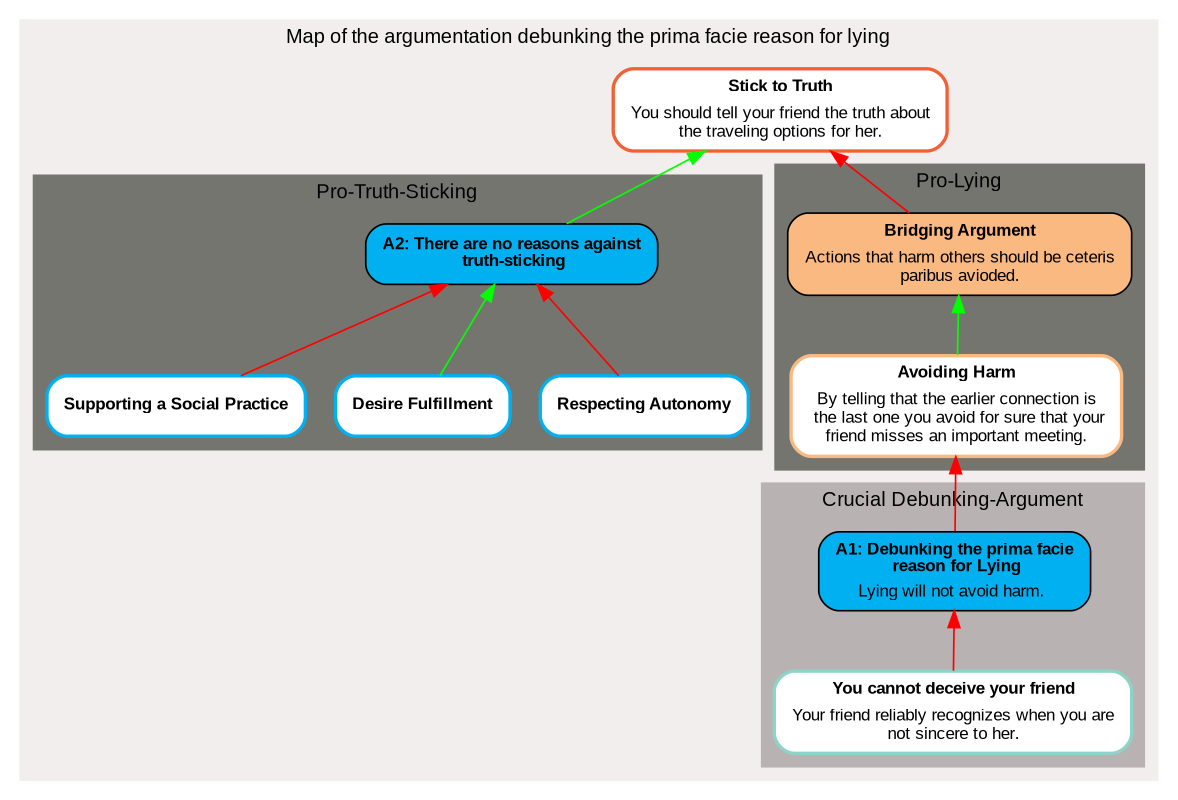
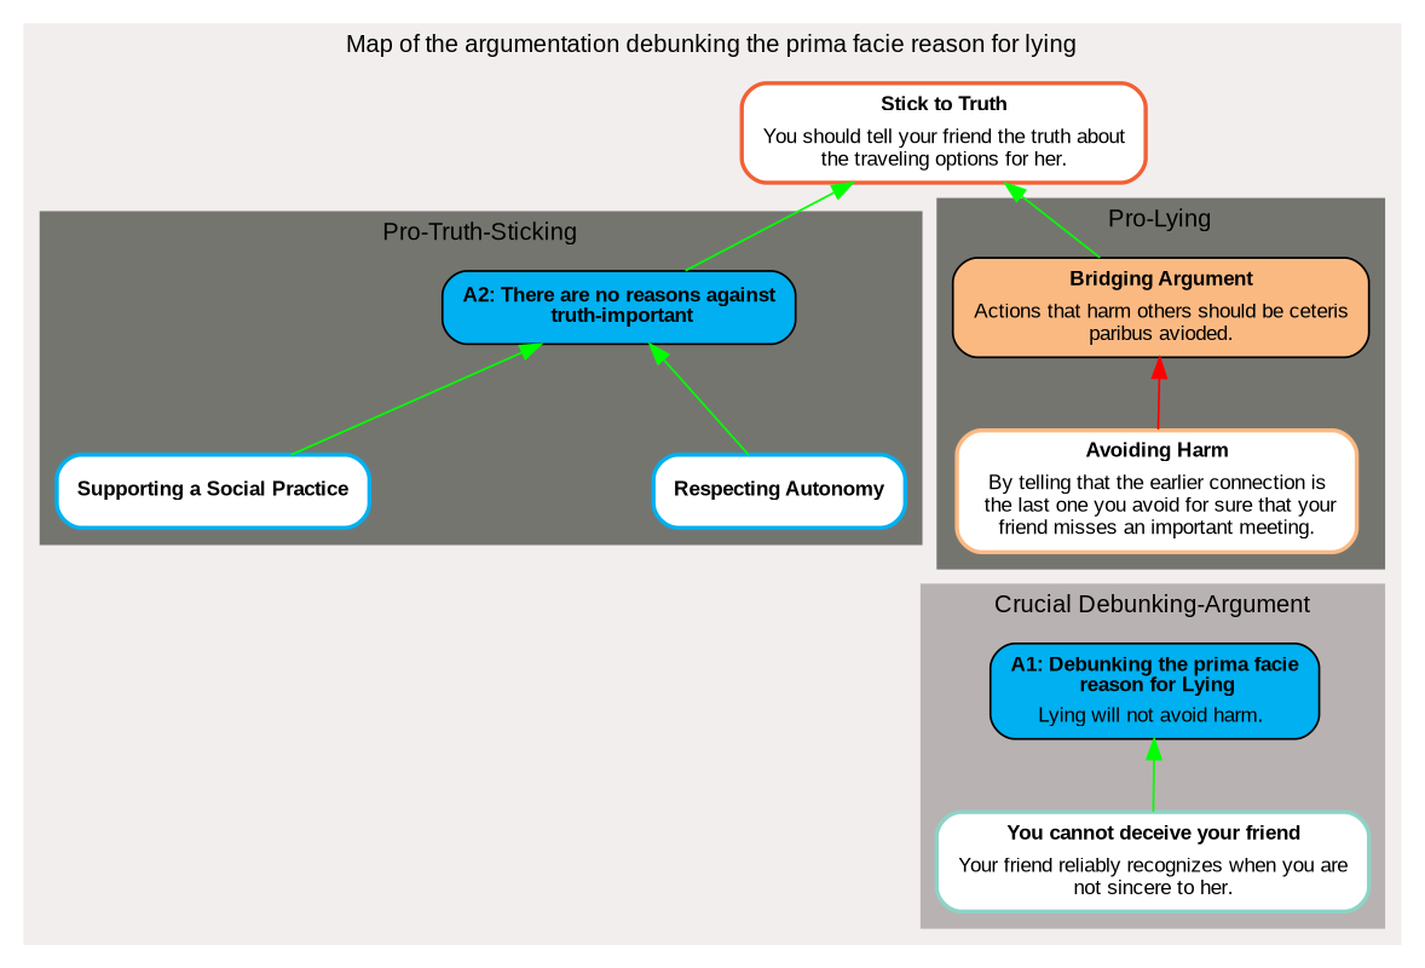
  digraph {
    concentrate=false
    fontname=Ubuntu
    rankdir=BT
    node [fillcolor=white fontcolor="#000000" fontname=Ubuntu labelfontcolor=white margin="0.11,0.055" shape=box style="filled,rounded,bold" type="statement-map-node"]
    edge [arrowsize=1 color="#00ff00" fontname=Ubuntu penwidth=1 type=support]
    n1 [color="#8dd3c7" label=<<TABLE WIDTH="0" ALIGN="CENTER" BORDER="0" CELLSPACING="0"><TR><TD WIDTH="0" ALIGN="TEXT" BALIGN="CENTER"><FONT FACE="arial" POINT-SIZE="10" COLOR="#000000"><B>You&#x20;cannot&#x20;deceive&#x20;your&#x20;friend</B></FONT></TD></TR><TR><TD ALIGN="TEXT" WIDTH="0" BALIGN="CENTER"><FONT FACE="arial" POINT-SIZE="10" COLOR="#000000">Your&#x20;friend&#x20;reliably&#x20;recognizes&#x20;when&#x20;you&#x20;are<BR/>&#x20;not&#x20;sincere&#x20;to&#x20;her.&#x20;</FONT></TD></TR></TABLE>>]
    n2 [fillcolor="#00B0F0" label=<<TABLE WIDTH="0" ALIGN="CENTER" BORDER="0" CELLSPACING="0"><TR><TD WIDTH="0" ALIGN="TEXT" BALIGN="CENTER"><FONT FACE="arial" POINT-SIZE="10" COLOR="#000000"><B>A1&#x3A;&#x20;Debunking&#x20;the&#x20;prima&#x20;facie<BR/>&#x20;reason&#x20;for&#x20;Lying</B></FONT></TD></TR><TR><TD ALIGN="TEXT" WIDTH="0" BALIGN="CENTER"><FONT FACE="arial" POINT-SIZE="10" COLOR="#000000">Lying&#x20;will&#x20;not&#x20;avoid&#x20;harm.&#x20;</FONT></TD></TR></TABLE>> style="filled, rounded" type="argument-map-node" labelfontcolor=""]
    n3 [color="#FBB982" label=<<TABLE WIDTH="0" ALIGN="CENTER" BORDER="0" CELLSPACING="0"><TR><TD WIDTH="0" ALIGN="TEXT" BALIGN="CENTER"><FONT FACE="arial" POINT-SIZE="10" COLOR="#000000"><B>Avoiding&#x20;Harm</B></FONT></TD></TR><TR><TD ALIGN="TEXT" WIDTH="0" BALIGN="CENTER"><FONT FACE="arial" POINT-SIZE="10" COLOR="#000000">By&#x20;telling&#x20;that&#x20;the&#x20;earlier&#x20;connection&#x20;is<BR/>&#x20;the&#x20;last&#x20;one&#x20;you&#x20;avoid&#x20;for&#x20;sure&#x20;that&#x20;your<BR/>&#x20;friend&#x20;misses&#x20;an&#x20;important&#x20;meeting.&#x20;</FONT></TD></TR></TABLE>>]
    n4 [fillcolor="#FBB982" label=<<TABLE WIDTH="0" ALIGN="CENTER" BORDER="0" CELLSPACING="0"><TR><TD WIDTH="0" ALIGN="TEXT" BALIGN="CENTER"><FONT FACE="arial" POINT-SIZE="10" COLOR="#000000"><B>Bridging&#x20;Argument</B></FONT></TD></TR><TR><TD ALIGN="TEXT" WIDTH="0" BALIGN="CENTER"><FONT FACE="arial" POINT-SIZE="10" COLOR="#000000">Actions&#x20;that&#x20;harm&#x20;others&#x20;should&#x20;be&#x20;ceteris<BR/>&#x20;paribus&#x20;avioded.&#x20;</FONT></TD></TR></TABLE>> style="filled, rounded" type="argument-map-node" labelfontcolor=""]
    n5 [color="#00B0F0" label=<<TABLE WIDTH="0" ALIGN="CENTER" BORDER="0" CELLSPACING="0"><TR><TD WIDTH="0" ALIGN="TEXT" BALIGN="CENTER"><FONT FACE="arial" POINT-SIZE="10" COLOR="#000000"><B>Respecting&#x20;Autonomy</B></FONT></TD></TR></TABLE>>]
-   n6 [color="#00B0F0" label=<<TABLE WIDTH="0" ALIGN="CENTER" BORDER="0" CELLSPACING="0"><TR><TD WIDTH="0" ALIGN="TEXT" BALIGN="CENTER"><FONT FACE="arial" POINT-SIZE="10" COLOR="#000000"><B>Desire&#x20;Fulfillment</B></FONT></TD></TR></TABLE>>]
    n7 [color="#00B0F0" label=<<TABLE WIDTH="0" ALIGN="CENTER" BORDER="0" CELLSPACING="0"><TR><TD WIDTH="0" ALIGN="TEXT" BALIGN="CENTER"><FONT FACE="arial" POINT-SIZE="10" COLOR="#000000"><B>Supporting&#x20;a&#x20;Social&#x20;Practice</B></FONT></TD></TR></TABLE>>]
-   n8 [fillcolor="#00B0F0" label=<<TABLE WIDTH="0" ALIGN="CENTER" BORDER="0" CELLSPACING="0"><TR><TD WIDTH="0" ALIGN="TEXT" BALIGN="CENTER"><FONT FACE="arial" POINT-SIZE="10" COLOR="#000000"><B>A2&#x3A;&#x20;There&#x20;are&#x20;no&#x20;reasons&#x20;against<BR/>&#x20;truth-sticking</B></FONT></TD></TR></TABLE>> style="filled, rounded" type="argument-map-node" labelfontcolor=""]
+   n8 [fillcolor="#00B0F0" label=<<TABLE WIDTH="0" ALIGN="CENTER" BORDER="0" CELLSPACING="0"><TR><TD WIDTH="0" ALIGN="TEXT" BALIGN="CENTER"><FONT FACE="arial" POINT-SIZE="10" COLOR="#000000"><B>A2&#x3A;&#x20;There&#x20;are&#x20;no&#x20;reasons&#x20;against<BR/>&#x20;truth-important</B></FONT></TD></TR></TABLE>> style="filled, rounded" type="argument-map-node" labelfontcolor=""]
    n9 [color="#F26035" label=<<TABLE WIDTH="0" ALIGN="CENTER" BORDER="0" CELLSPACING="0"><TR><TD WIDTH="0" ALIGN="TEXT" BALIGN="CENTER"><FONT FACE="arial" POINT-SIZE="10" COLOR="#000000"><B>Stick&#x20;to&#x20;Truth</B></FONT></TD></TR><TR><TD ALIGN="TEXT" WIDTH="0" BALIGN="CENTER"><FONT FACE="arial" POINT-SIZE="10" COLOR="#000000">You&#x20;should&#x20;tell&#x20;your&#x20;friend&#x20;the&#x20;truth&#x20;about<BR/>&#x20;the&#x20;traveling&#x20;options&#x20;for&#x20;her.&#x20;</FONT></TD></TR></TABLE>>]
    subgraph cluster_1 {
      color="#f2eeee"
      label=<<FONT FACE="arial" POINT-SIZE="12" COLOR="#000000">Map&#x20;of&#x20;the&#x20;argumentation&#x20;debunking&#x20;the&#x20;prima&#x20;facie&#x20;reason&#x20;for&#x20;lying</FONT>>
      labelloc=b
      style=filled
      n9
      subgraph cluster_2 {
        color="#b9b2b2"
        label=<<FONT FACE="arial" POINT-SIZE="12" COLOR="#000000">Crucial&#x20;Debunking-Argument</FONT>>
        labelloc=b
        style=filled
        n1
        n2
      }
      subgraph cluster_3 {
        color="#757570"
        label=<<FONT FACE="arial" POINT-SIZE="12" COLOR="#000000">Pro-Lying</FONT>>
        labelloc=b
        style=filled
        n3
        n4
      }
      subgraph cluster_4 {
        color="#757570"
        label=<<FONT FACE="arial" POINT-SIZE="12" COLOR="#000000">Pro-Truth-Sticking</FONT>>
        labelloc=b
        style=filled
        n5
-       n6
        n7
        n8
      }
    }
-   n1 -> n2 [color="#ff0000"]
-   n2 -> n3 [color="#ff0000" type=attack]
-   n3 -> n4
-   n4 -> n9 [color="#ff0000" type=attack]
-   n5 -> n8 [color="#ff0000"]
-   n6 -> n8
-   n7 -> n8 [color="#ff0000"]
+   n1 -> n2
+   n3 -> n4 [color="#ff0000"]
+   n4 -> n9 [type=attack]
+   n5 -> n8
+   n7 -> n8
    n8 -> n9
  }
